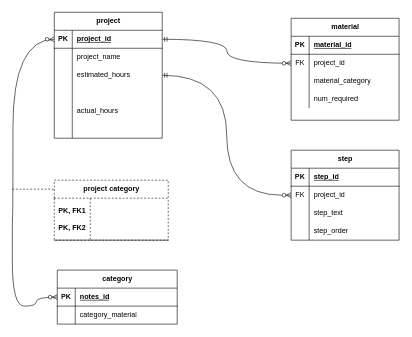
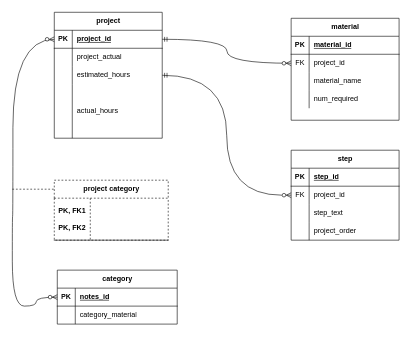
  <mxCell id="0" />
  <mxCell id="1" parent="0" />
  <mxCell id="2" value="project" style="shape=table;startSize=30;container=1;collapsible=1;childLayout=tableLayout;fixedRows=1;rowLines=0;fontStyle=1;align=center;resizeLast=1;html=1;" vertex="1" parent="1"><mxGeometry x="90" y="20" width="180" height="210" as="geometry" /></mxCell>
  <mxCell id="3" value="" style="shape=tableRow;horizontal=0;startSize=0;swimlaneHead=0;swimlaneBody=0;fillColor=none;collapsible=0;dropTarget=0;points=[[0,0.5],[1,0.5]];portConstraint=eastwest;top=0;left=0;right=0;bottom=1;" vertex="1" parent="2"><mxGeometry y="30" width="180" height="30" as="geometry" /></mxCell>
  <mxCell id="4" value="PK" style="shape=partialRectangle;connectable=0;fillColor=none;top=0;left=0;bottom=0;right=0;fontStyle=1;overflow=hidden;whiteSpace=wrap;html=1;" vertex="1" parent="3"><mxGeometry width="30" height="30" as="geometry"><mxRectangle width="30" height="30" as="alternateBounds" /></mxGeometry></mxCell>
  <mxCell id="5" value="project_id" style="shape=partialRectangle;connectable=0;fillColor=none;top=0;left=0;bottom=0;right=0;align=left;spacingLeft=6;fontStyle=5;overflow=hidden;whiteSpace=wrap;html=1;" vertex="1" parent="3"><mxGeometry x="30" width="150" height="30" as="geometry"><mxRectangle width="150" height="30" as="alternateBounds" /></mxGeometry></mxCell>
  <mxCell id="6" value="" style="shape=tableRow;horizontal=0;startSize=0;swimlaneHead=0;swimlaneBody=0;fillColor=none;collapsible=0;dropTarget=0;points=[[0,0.5],[1,0.5]];portConstraint=eastwest;top=0;left=0;right=0;bottom=0;" vertex="1" parent="2"><mxGeometry y="60" width="180" height="30" as="geometry" /></mxCell>
  <mxCell id="7" value="" style="shape=partialRectangle;connectable=0;fillColor=none;top=0;left=0;bottom=0;right=0;editable=1;overflow=hidden;whiteSpace=wrap;html=1;" vertex="1" parent="6"><mxGeometry width="30" height="30" as="geometry"><mxRectangle width="30" height="30" as="alternateBounds" /></mxGeometry></mxCell>
- <mxCell id="8" value="project_name" style="shape=partialRectangle;connectable=0;fillColor=none;top=0;left=0;bottom=0;right=0;align=left;spacingLeft=6;overflow=hidden;whiteSpace=wrap;html=1;" vertex="1" parent="6"><mxGeometry x="30" width="150" height="30" as="geometry"><mxRectangle width="150" height="30" as="alternateBounds" /></mxGeometry></mxCell>
+ <mxCell id="8" value="project_actual" style="shape=partialRectangle;connectable=0;fillColor=none;top=0;left=0;bottom=0;right=0;align=left;spacingLeft=6;overflow=hidden;whiteSpace=wrap;html=1;" vertex="1" parent="6"><mxGeometry x="30" width="150" height="30" as="geometry"><mxRectangle width="150" height="30" as="alternateBounds" /></mxGeometry></mxCell>
  <mxCell id="9" value="" style="shape=tableRow;horizontal=0;startSize=0;swimlaneHead=0;swimlaneBody=0;fillColor=none;collapsible=0;dropTarget=0;points=[[0,0.5],[1,0.5]];portConstraint=eastwest;top=0;left=0;right=0;bottom=0;" vertex="1" parent="2"><mxGeometry y="90" width="180" height="30" as="geometry" /></mxCell>
  <mxCell id="10" value="" style="shape=partialRectangle;connectable=0;fillColor=none;top=0;left=0;bottom=0;right=0;editable=1;overflow=hidden;whiteSpace=wrap;html=1;" vertex="1" parent="9"><mxGeometry width="30" height="30" as="geometry"><mxRectangle width="30" height="30" as="alternateBounds" /></mxGeometry></mxCell>
  <mxCell id="11" value="estimated_hours" style="shape=partialRectangle;connectable=0;fillColor=none;top=0;left=0;bottom=0;right=0;align=left;spacingLeft=6;overflow=hidden;whiteSpace=wrap;html=1;" vertex="1" parent="9"><mxGeometry x="30" width="150" height="30" as="geometry"><mxRectangle width="150" height="30" as="alternateBounds" /></mxGeometry></mxCell>
  <mxCell id="12" value="" style="shape=tableRow;horizontal=0;startSize=0;swimlaneHead=0;swimlaneBody=0;fillColor=none;collapsible=0;dropTarget=0;points=[[0,0.5],[1,0.5]];portConstraint=eastwest;top=0;left=0;right=0;bottom=0;" vertex="1" parent="2"><mxGeometry y="120" width="180" height="90" as="geometry" /></mxCell>
  <mxCell id="13" value="" style="shape=partialRectangle;connectable=0;fillColor=none;top=0;left=0;bottom=0;right=0;editable=1;overflow=hidden;whiteSpace=wrap;html=1;" vertex="1" parent="12"><mxGeometry width="30" height="90" as="geometry"><mxRectangle width="30" height="90" as="alternateBounds" /></mxGeometry></mxCell>
  <mxCell id="14" value="actual_hours" style="shape=partialRectangle;connectable=0;fillColor=none;top=0;left=0;bottom=0;right=0;align=left;spacingLeft=6;overflow=hidden;whiteSpace=wrap;html=1;" vertex="1" parent="12"><mxGeometry x="30" width="150" height="90" as="geometry"><mxRectangle width="150" height="90" as="alternateBounds" /></mxGeometry></mxCell>
  <mxCell id="15" value="category" style="shape=table;startSize=30;container=1;collapsible=1;childLayout=tableLayout;fixedRows=1;rowLines=0;fontStyle=1;align=center;resizeLast=1;html=1;" vertex="1" parent="1"><mxGeometry x="95" y="450" width="200" height="90" as="geometry" /></mxCell>
  <mxCell id="16" value="" style="shape=tableRow;horizontal=0;startSize=0;swimlaneHead=0;swimlaneBody=0;fillColor=none;collapsible=0;dropTarget=0;points=[[0,0.5],[1,0.5]];portConstraint=eastwest;top=0;left=0;right=0;bottom=1;" vertex="1" parent="15"><mxGeometry y="30" width="200" height="30" as="geometry" /></mxCell>
  <mxCell id="17" value="PK" style="shape=partialRectangle;connectable=0;fillColor=none;top=0;left=0;bottom=0;right=0;fontStyle=1;overflow=hidden;whiteSpace=wrap;html=1;" vertex="1" parent="16"><mxGeometry width="30" height="30" as="geometry"><mxRectangle width="30" height="30" as="alternateBounds" /></mxGeometry></mxCell>
  <mxCell id="18" value="notes_id" style="shape=partialRectangle;connectable=0;fillColor=none;top=0;left=0;bottom=0;right=0;align=left;spacingLeft=6;fontStyle=5;overflow=hidden;whiteSpace=wrap;html=1;" vertex="1" parent="16"><mxGeometry x="30" width="170" height="30" as="geometry"><mxRectangle width="170" height="30" as="alternateBounds" /></mxGeometry></mxCell>
  <mxCell id="19" value="" style="shape=tableRow;horizontal=0;startSize=0;swimlaneHead=0;swimlaneBody=0;fillColor=none;collapsible=0;dropTarget=0;points=[[0,0.5],[1,0.5]];portConstraint=eastwest;top=0;left=0;right=0;bottom=0;" vertex="1" parent="15"><mxGeometry y="60" width="200" height="30" as="geometry" /></mxCell>
  <mxCell id="20" value="" style="shape=partialRectangle;connectable=0;fillColor=none;top=0;left=0;bottom=0;right=0;editable=1;overflow=hidden;whiteSpace=wrap;html=1;" vertex="1" parent="19"><mxGeometry width="30" height="30" as="geometry"><mxRectangle width="30" height="30" as="alternateBounds" /></mxGeometry></mxCell>
  <mxCell id="21" value="category_material" style="shape=partialRectangle;connectable=0;fillColor=none;top=0;left=0;bottom=0;right=0;align=left;spacingLeft=6;overflow=hidden;whiteSpace=wrap;html=1;" vertex="1" parent="19"><mxGeometry x="30" width="170" height="30" as="geometry"><mxRectangle width="170" height="30" as="alternateBounds" /></mxGeometry></mxCell>
  <mxCell id="22" value="material" style="shape=table;startSize=30;container=1;collapsible=1;childLayout=tableLayout;fixedRows=1;rowLines=0;fontStyle=1;align=center;resizeLast=1;html=1;" vertex="1" parent="1"><mxGeometry x="485" y="30" width="180" height="170" as="geometry" /></mxCell>
  <mxCell id="23" value="" style="shape=tableRow;horizontal=0;startSize=0;swimlaneHead=0;swimlaneBody=0;fillColor=none;collapsible=0;dropTarget=0;points=[[0,0.5],[1,0.5]];portConstraint=eastwest;top=0;left=0;right=0;bottom=1;" vertex="1" parent="22"><mxGeometry y="30" width="180" height="30" as="geometry" /></mxCell>
  <mxCell id="24" value="PK" style="shape=partialRectangle;connectable=0;fillColor=none;top=0;left=0;bottom=0;right=0;fontStyle=1;overflow=hidden;whiteSpace=wrap;html=1;" vertex="1" parent="23"><mxGeometry width="30" height="30" as="geometry"><mxRectangle width="30" height="30" as="alternateBounds" /></mxGeometry></mxCell>
  <mxCell id="25" value="material_id" style="shape=partialRectangle;connectable=0;fillColor=none;top=0;left=0;bottom=0;right=0;align=left;spacingLeft=6;fontStyle=5;overflow=hidden;whiteSpace=wrap;html=1;" vertex="1" parent="23"><mxGeometry x="30" width="150" height="30" as="geometry"><mxRectangle width="150" height="30" as="alternateBounds" /></mxGeometry></mxCell>
  <mxCell id="26" value="" style="shape=tableRow;horizontal=0;startSize=0;swimlaneHead=0;swimlaneBody=0;fillColor=none;collapsible=0;dropTarget=0;points=[[0,0.5],[1,0.5]];portConstraint=eastwest;top=0;left=0;right=0;bottom=0;" vertex="1" parent="22"><mxGeometry y="60" width="180" height="30" as="geometry" /></mxCell>
  <mxCell id="27" value="FK" style="shape=partialRectangle;connectable=0;fillColor=none;top=0;left=0;bottom=0;right=0;editable=1;overflow=hidden;whiteSpace=wrap;html=1;" vertex="1" parent="26"><mxGeometry width="30" height="30" as="geometry"><mxRectangle width="30" height="30" as="alternateBounds" /></mxGeometry></mxCell>
  <mxCell id="28" value="project_id" style="shape=partialRectangle;connectable=0;fillColor=none;top=0;left=0;bottom=0;right=0;align=left;spacingLeft=6;overflow=hidden;whiteSpace=wrap;html=1;" vertex="1" parent="26"><mxGeometry x="30" width="150" height="30" as="geometry"><mxRectangle width="150" height="30" as="alternateBounds" /></mxGeometry></mxCell>
  <mxCell id="29" value="" style="shape=tableRow;horizontal=0;startSize=0;swimlaneHead=0;swimlaneBody=0;fillColor=none;collapsible=0;dropTarget=0;points=[[0,0.5],[1,0.5]];portConstraint=eastwest;top=0;left=0;right=0;bottom=0;" vertex="1" parent="22"><mxGeometry y="90" width="180" height="30" as="geometry" /></mxCell>
  <mxCell id="30" value="" style="shape=partialRectangle;connectable=0;fillColor=none;top=0;left=0;bottom=0;right=0;editable=1;overflow=hidden;whiteSpace=wrap;html=1;" vertex="1" parent="29"><mxGeometry width="30" height="30" as="geometry"><mxRectangle width="30" height="30" as="alternateBounds" /></mxGeometry></mxCell>
- <mxCell id="31" value="material_category" style="shape=partialRectangle;connectable=0;fillColor=none;top=0;left=0;bottom=0;right=0;align=left;spacingLeft=6;overflow=hidden;whiteSpace=wrap;html=1;" vertex="1" parent="29"><mxGeometry x="30" width="150" height="30" as="geometry"><mxRectangle width="150" height="30" as="alternateBounds" /></mxGeometry></mxCell>
+ <mxCell id="31" value="material_name" style="shape=partialRectangle;connectable=0;fillColor=none;top=0;left=0;bottom=0;right=0;align=left;spacingLeft=6;overflow=hidden;whiteSpace=wrap;html=1;" vertex="1" parent="29"><mxGeometry x="30" width="150" height="30" as="geometry"><mxRectangle width="150" height="30" as="alternateBounds" /></mxGeometry></mxCell>
  <mxCell id="32" value="" style="shape=tableRow;horizontal=0;startSize=0;swimlaneHead=0;swimlaneBody=0;fillColor=none;collapsible=0;dropTarget=0;points=[[0,0.5],[1,0.5]];portConstraint=eastwest;top=0;left=0;right=0;bottom=0;" vertex="1" parent="22"><mxGeometry y="120" width="180" height="30" as="geometry" /></mxCell>
  <mxCell id="33" value="" style="shape=partialRectangle;connectable=0;fillColor=none;top=0;left=0;bottom=0;right=0;editable=1;overflow=hidden;whiteSpace=wrap;html=1;" vertex="1" parent="32"><mxGeometry width="30" height="30" as="geometry"><mxRectangle width="30" height="30" as="alternateBounds" /></mxGeometry></mxCell>
  <mxCell id="34" value="num_required" style="shape=partialRectangle;connectable=0;fillColor=none;top=0;left=0;bottom=0;right=0;align=left;spacingLeft=6;overflow=hidden;whiteSpace=wrap;html=1;" vertex="1" parent="32"><mxGeometry x="30" width="150" height="30" as="geometry"><mxRectangle width="150" height="30" as="alternateBounds" /></mxGeometry></mxCell>
  <mxCell id="35" value="step" style="shape=table;startSize=30;container=1;collapsible=1;childLayout=tableLayout;fixedRows=1;rowLines=0;fontStyle=1;align=center;resizeLast=1;html=1;" vertex="1" parent="1"><mxGeometry x="485" y="250" width="180" height="150" as="geometry" /></mxCell>
  <mxCell id="36" value="" style="shape=tableRow;horizontal=0;startSize=0;swimlaneHead=0;swimlaneBody=0;fillColor=none;collapsible=0;dropTarget=0;points=[[0,0.5],[1,0.5]];portConstraint=eastwest;top=0;left=0;right=0;bottom=1;" vertex="1" parent="35"><mxGeometry y="30" width="180" height="30" as="geometry" /></mxCell>
  <mxCell id="37" value="PK" style="shape=partialRectangle;connectable=0;fillColor=none;top=0;left=0;bottom=0;right=0;fontStyle=1;overflow=hidden;whiteSpace=wrap;html=1;" vertex="1" parent="36"><mxGeometry width="30" height="30" as="geometry"><mxRectangle width="30" height="30" as="alternateBounds" /></mxGeometry></mxCell>
  <mxCell id="38" value="step_id" style="shape=partialRectangle;connectable=0;fillColor=none;top=0;left=0;bottom=0;right=0;align=left;spacingLeft=6;fontStyle=5;overflow=hidden;whiteSpace=wrap;html=1;" vertex="1" parent="36"><mxGeometry x="30" width="150" height="30" as="geometry"><mxRectangle width="150" height="30" as="alternateBounds" /></mxGeometry></mxCell>
  <mxCell id="39" value="" style="shape=tableRow;horizontal=0;startSize=0;swimlaneHead=0;swimlaneBody=0;fillColor=none;collapsible=0;dropTarget=0;points=[[0,0.5],[1,0.5]];portConstraint=eastwest;top=0;left=0;right=0;bottom=0;" vertex="1" parent="35"><mxGeometry y="60" width="180" height="30" as="geometry" /></mxCell>
  <mxCell id="40" value="FK" style="shape=partialRectangle;connectable=0;fillColor=none;top=0;left=0;bottom=0;right=0;editable=1;overflow=hidden;whiteSpace=wrap;html=1;" vertex="1" parent="39"><mxGeometry width="30" height="30" as="geometry"><mxRectangle width="30" height="30" as="alternateBounds" /></mxGeometry></mxCell>
  <mxCell id="41" value="project_id" style="shape=partialRectangle;connectable=0;fillColor=none;top=0;left=0;bottom=0;right=0;align=left;spacingLeft=6;overflow=hidden;whiteSpace=wrap;html=1;" vertex="1" parent="39"><mxGeometry x="30" width="150" height="30" as="geometry"><mxRectangle width="150" height="30" as="alternateBounds" /></mxGeometry></mxCell>
  <mxCell id="42" value="" style="shape=tableRow;horizontal=0;startSize=0;swimlaneHead=0;swimlaneBody=0;fillColor=none;collapsible=0;dropTarget=0;points=[[0,0.5],[1,0.5]];portConstraint=eastwest;top=0;left=0;right=0;bottom=0;" vertex="1" parent="35"><mxGeometry y="90" width="180" height="30" as="geometry" /></mxCell>
  <mxCell id="43" value="" style="shape=partialRectangle;connectable=0;fillColor=none;top=0;left=0;bottom=0;right=0;editable=1;overflow=hidden;whiteSpace=wrap;html=1;" vertex="1" parent="42"><mxGeometry width="30" height="30" as="geometry"><mxRectangle width="30" height="30" as="alternateBounds" /></mxGeometry></mxCell>
  <mxCell id="44" value="step_text" style="shape=partialRectangle;connectable=0;fillColor=none;top=0;left=0;bottom=0;right=0;align=left;spacingLeft=6;overflow=hidden;whiteSpace=wrap;html=1;" vertex="1" parent="42"><mxGeometry x="30" width="150" height="30" as="geometry"><mxRectangle width="150" height="30" as="alternateBounds" /></mxGeometry></mxCell>
  <mxCell id="45" value="" style="shape=tableRow;horizontal=0;startSize=0;swimlaneHead=0;swimlaneBody=0;fillColor=none;collapsible=0;dropTarget=0;points=[[0,0.5],[1,0.5]];portConstraint=eastwest;top=0;left=0;right=0;bottom=0;" vertex="1" parent="35"><mxGeometry y="120" width="180" height="30" as="geometry" /></mxCell>
  <mxCell id="46" value="" style="shape=partialRectangle;connectable=0;fillColor=none;top=0;left=0;bottom=0;right=0;editable=1;overflow=hidden;whiteSpace=wrap;html=1;" vertex="1" parent="45"><mxGeometry width="30" height="30" as="geometry"><mxRectangle width="30" height="30" as="alternateBounds" /></mxGeometry></mxCell>
- <mxCell id="47" value="step_order" style="shape=partialRectangle;connectable=0;fillColor=none;top=0;left=0;bottom=0;right=0;align=left;spacingLeft=6;overflow=hidden;whiteSpace=wrap;html=1;" vertex="1" parent="45"><mxGeometry x="30" width="150" height="30" as="geometry"><mxRectangle width="150" height="30" as="alternateBounds" /></mxGeometry></mxCell>
+ <mxCell id="47" value="project_order" style="shape=partialRectangle;connectable=0;fillColor=none;top=0;left=0;bottom=0;right=0;align=left;spacingLeft=6;overflow=hidden;whiteSpace=wrap;html=1;" vertex="1" parent="45"><mxGeometry x="30" width="150" height="30" as="geometry"><mxRectangle width="150" height="30" as="alternateBounds" /></mxGeometry></mxCell>
  <mxCell id="48" value="project category" style="shape=table;startSize=30;container=1;collapsible=1;childLayout=tableLayout;fixedRows=1;rowLines=0;fontStyle=1;align=center;resizeLast=1;html=1;strokeColor=default;dashed=1;" vertex="1" parent="1"><mxGeometry x="90" y="300" width="190" height="100" as="geometry" /></mxCell>
  <mxCell id="49" value="" style="shape=tableRow;horizontal=0;startSize=0;swimlaneHead=0;swimlaneBody=0;fillColor=none;collapsible=0;dropTarget=0;points=[[0,0.5],[1,0.5]];portConstraint=eastwest;top=0;left=0;right=0;bottom=1;strokeColor=inherit;" vertex="1" parent="48"><mxGeometry y="30" width="190" height="70" as="geometry" /></mxCell>
  <mxCell id="50" value="PK, FK1&lt;br&gt;&lt;br&gt;PK, FK2" style="shape=partialRectangle;connectable=0;fillColor=none;top=0;left=0;bottom=0;right=0;fontStyle=1;overflow=hidden;whiteSpace=wrap;html=1;" vertex="1" parent="49"><mxGeometry width="60" height="70" as="geometry"><mxRectangle width="60" height="70" as="alternateBounds" /></mxGeometry></mxCell>
  <mxCell id="51" value="" style="shape=partialRectangle;connectable=0;fillColor=none;top=0;left=0;bottom=0;right=0;align=left;spacingLeft=6;fontStyle=5;overflow=hidden;whiteSpace=wrap;html=1;strokeColor=inherit;" vertex="1" parent="49"><mxGeometry x="60" width="130" height="70" as="geometry"><mxRectangle width="130" height="70" as="alternateBounds" /></mxGeometry></mxCell>
  <mxCell id="52" value="" style="fontSize=12;html=1;endArrow=ERzeroToMany;endFill=1;startArrow=ERmandOne;rounded=0;exitX=1;exitY=0.5;exitDx=0;exitDy=0;entryX=0;entryY=0.5;entryDx=0;entryDy=0;edgeStyle=orthogonalEdgeStyle;curved=1;startFill=0;" edge="1" parent="1" source="3" target="26"><mxGeometry width="100" height="100" relative="1" as="geometry"><mxPoint x="320" y="330" as="sourcePoint" /><mxPoint x="440" y="550" as="targetPoint" /><Array as="points"><mxPoint x="378" y="65" /><mxPoint x="378" y="105" /></Array></mxGeometry></mxCell>
  <mxCell id="53" value="" style="fontSize=12;html=1;endArrow=ERzeroToMany;startArrow=ERmandOne;rounded=0;entryX=0;entryY=0.5;entryDx=0;entryDy=0;exitX=1;exitY=0.5;exitDx=0;exitDy=0;startFill=0;endFill=0;elbow=vertical;edgeStyle=orthogonalEdgeStyle;curved=1;" edge="1" parent="1" source="9" target="39"><mxGeometry width="100" height="100" relative="1" as="geometry"><mxPoint x="410" y="400" as="sourcePoint" /><mxPoint x="500" y="480" as="targetPoint" /></mxGeometry></mxCell>
  <mxCell id="54" value="" style="edgeStyle=orthogonalEdgeStyle;fontSize=12;html=1;endArrow=ERzeroToMany;endFill=1;startArrow=ERzeroToMany;rounded=0;curved=1;entryX=0;entryY=0.5;entryDx=0;entryDy=0;exitX=0;exitY=0.5;exitDx=0;exitDy=0;" edge="1" parent="1" source="16" target="3"><mxGeometry width="100" height="100" relative="1" as="geometry"><mxPoint x="30" y="510" as="sourcePoint" /><mxPoint x="20" y="80" as="targetPoint" /><Array as="points"><mxPoint y="495" x="60" /><mxPoint y="510" x="60" /><mxPoint x="20" y="510" /><mxPoint x="20" y="360" /><mxPoint x="21" y="360" /><mxPoint x="21" y="65" /></Array></mxGeometry></mxCell>
  <mxCell id="55" value="" style="line;strokeWidth=1;rotatable=0;dashed=1;labelPosition=right;align=left;verticalAlign=middle;spacingTop=0;spacingLeft=6;points=[];portConstraint=eastwest;" vertex="1" parent="1"><mxGeometry x="20" y="310" width="70" height="10" as="geometry" /></mxCell>
